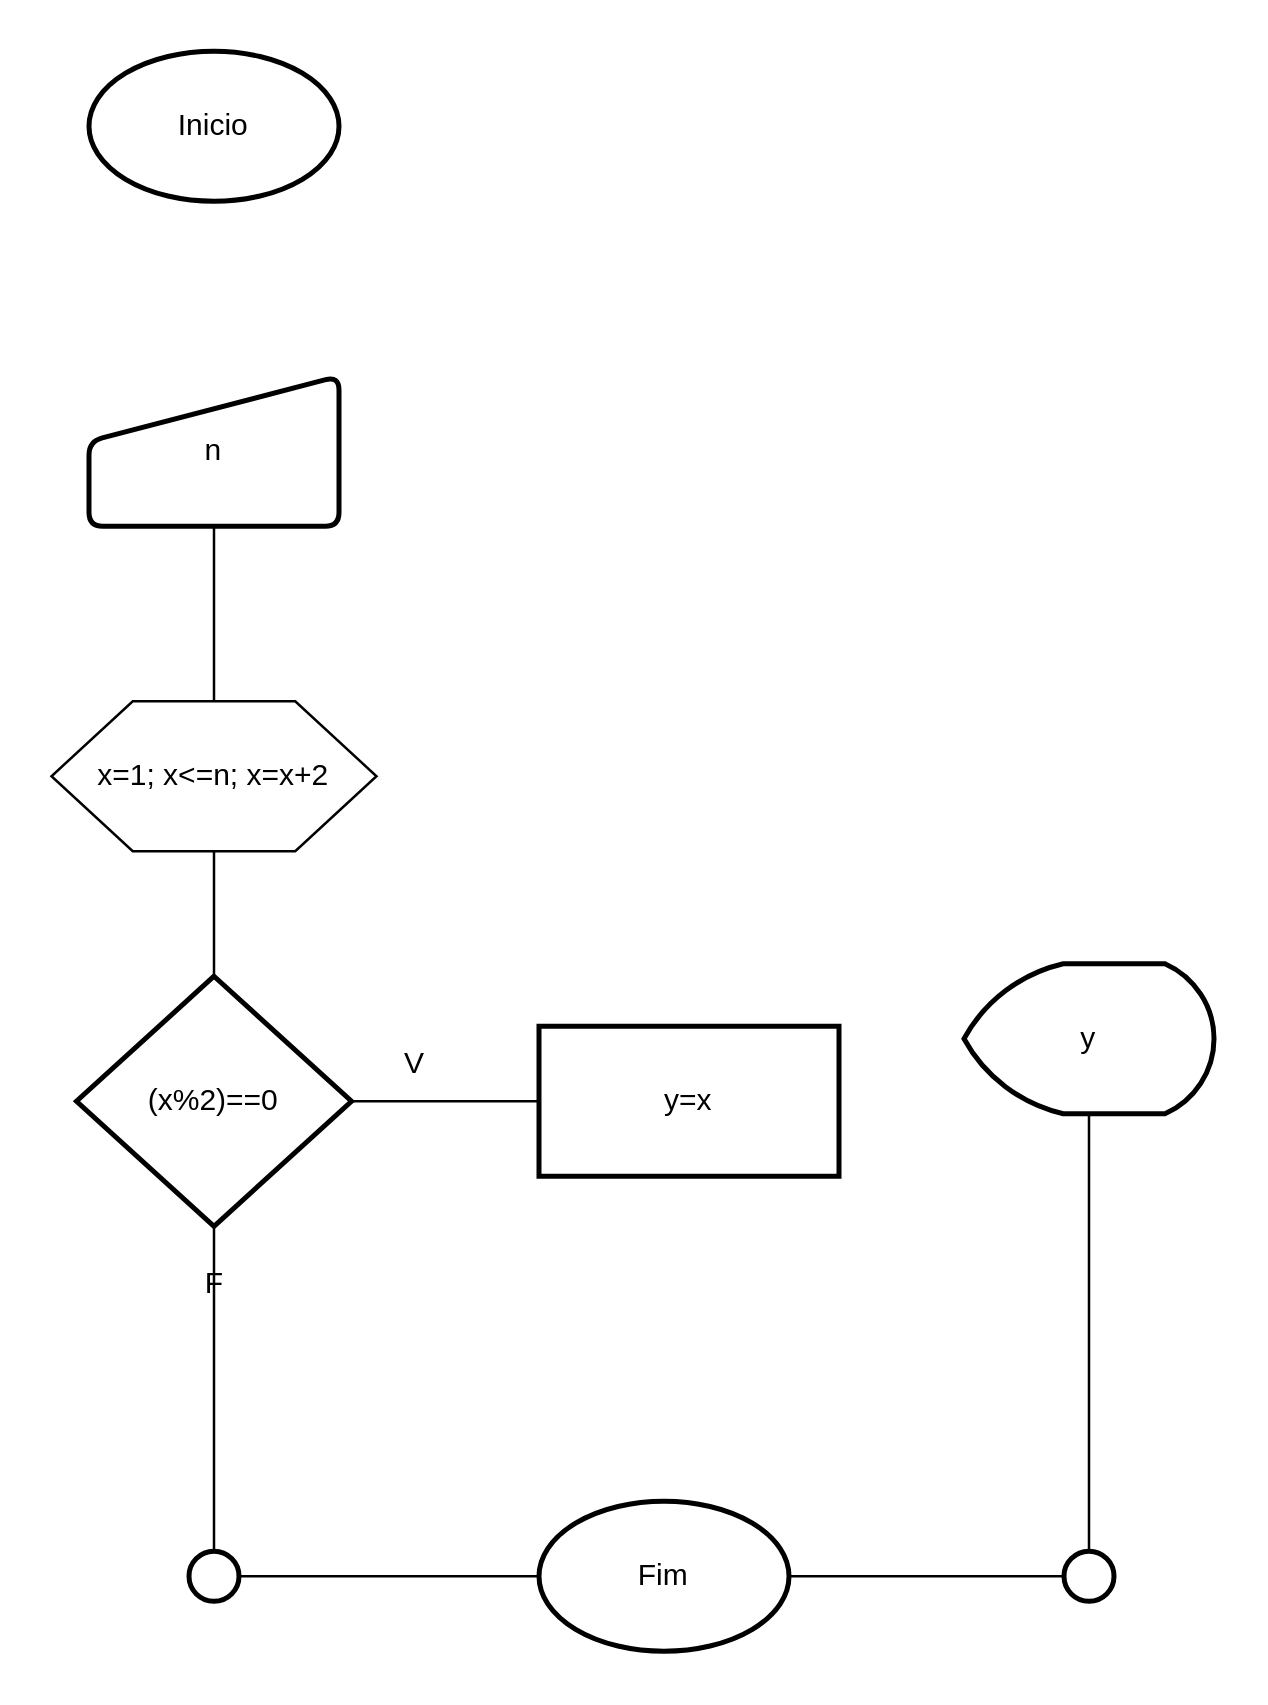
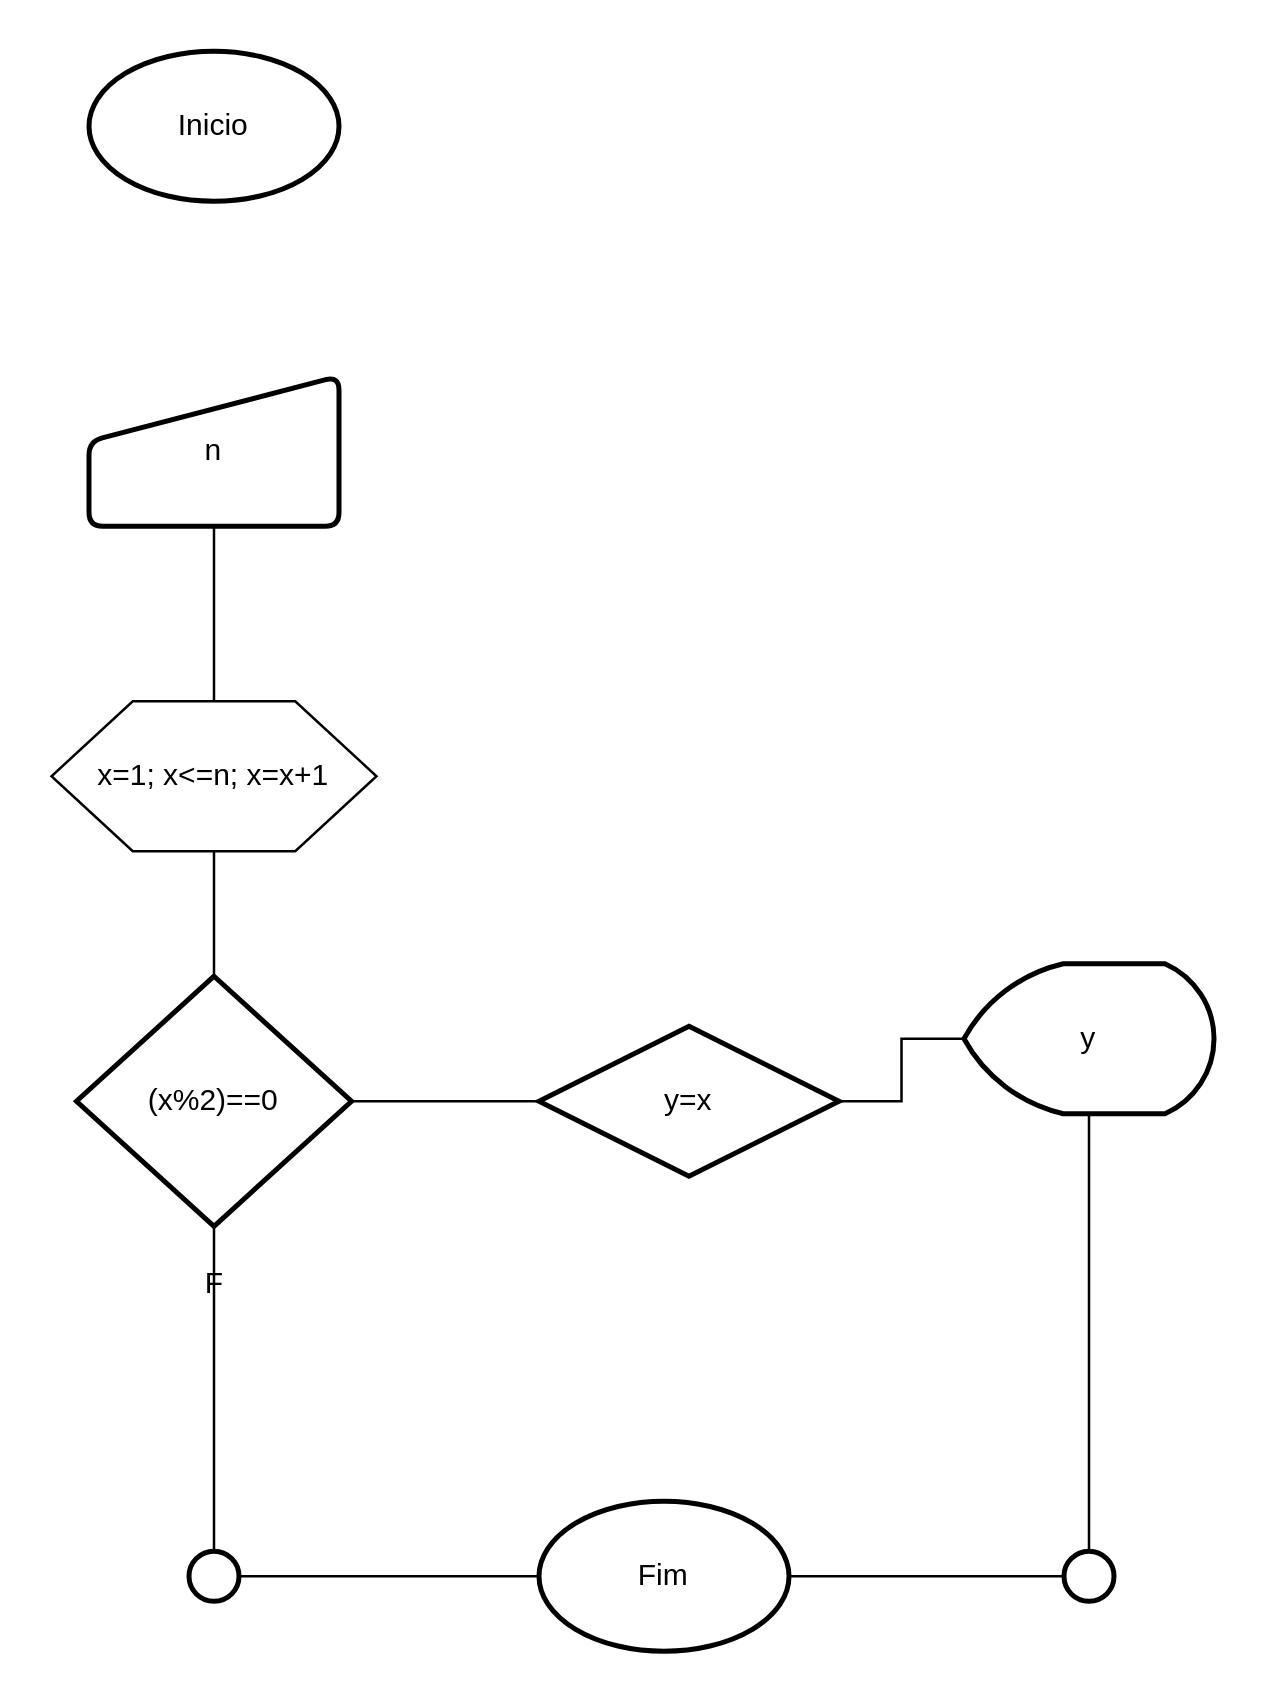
  <mxCell id="0" />
  <mxCell id="1" parent="0" />
  <mxCell id="2" value="Inicio" style="strokeWidth=2;html=1;shape=mxgraph.flowchart.start_1;whiteSpace=wrap;" vertex="1" parent="1"><mxGeometry x="35" y="20" width="100" height="60" as="geometry" /></mxCell>
  <mxCell id="3" value="" style="edgeStyle=orthogonalEdgeStyle;rounded=0;orthogonalLoop=1;jettySize=auto;html=1;endArrow=none;endFill=0;" edge="1" parent="1" source="4" target="6"><mxGeometry relative="1" as="geometry" /></mxCell>
  <mxCell id="4" value="n" style="html=1;strokeWidth=2;shape=manualInput;whiteSpace=wrap;rounded=1;size=26;arcSize=11;" vertex="1" parent="1"><mxGeometry x="35" y="150" width="100" height="60" as="geometry" /></mxCell>
  <mxCell id="5" value="" style="edgeStyle=orthogonalEdgeStyle;rounded=0;orthogonalLoop=1;jettySize=auto;html=1;endArrow=none;endFill=0;" edge="1" parent="1" source="6"><mxGeometry relative="1" as="geometry"><mxPoint x="85" y="390" as="targetPoint" /></mxGeometry></mxCell>
- <mxCell id="6" value="x=1; x&amp;lt;=n; x=x+2" style="shape=hexagon;perimeter=hexagonPerimeter2;whiteSpace=wrap;html=1;size=0.25" vertex="1" parent="1"><mxGeometry x="20" y="280" width="130" height="60" as="geometry" /></mxCell>
+ <mxCell id="6" value="x=1; x&amp;lt;=n; x=x+1" style="shape=hexagon;perimeter=hexagonPerimeter2;whiteSpace=wrap;html=1;size=0.25" vertex="1" parent="1"><mxGeometry x="20" y="280" width="130" height="60" as="geometry" /></mxCell>
  <mxCell id="7" value="" style="edgeStyle=orthogonalEdgeStyle;rounded=0;orthogonalLoop=1;jettySize=auto;html=1;endArrow=none;endFill=0;" edge="1" parent="1" source="9" target="11"><mxGeometry relative="1" as="geometry" /></mxCell>
  <mxCell id="8" style="edgeStyle=orthogonalEdgeStyle;rounded=0;orthogonalLoop=1;jettySize=auto;html=1;entryX=0.5;entryY=0;entryDx=0;entryDy=0;endArrow=none;endFill=0;" edge="1" parent="1" source="9" target="19"><mxGeometry relative="1" as="geometry" /></mxCell>
  <mxCell id="9" value="(x%2)==0" style="strokeWidth=2;html=1;shape=mxgraph.flowchart.decision;whiteSpace=wrap;" vertex="1" parent="1"><mxGeometry x="30" y="390" width="110" height="100" as="geometry" /></mxCell>
- <mxCell id="11" value="y=x" style="whiteSpace=wrap;html=1;strokeWidth=2;" vertex="1" parent="1"><mxGeometry x="215" y="410" width="120" height="60" as="geometry" /></mxCell>
+ <mxCell id="10" value="" style="edgeStyle=orthogonalEdgeStyle;rounded=0;orthogonalLoop=1;jettySize=auto;html=1;endArrow=none;endFill=0;" edge="1" parent="1" source="11" target="13"><mxGeometry relative="1" as="geometry" /></mxCell>
+ <mxCell id="11" value="y=x" style="rhombus;whiteSpace=wrap;html=1;strokeWidth=2;" vertex="1" parent="1"><mxGeometry x="215" y="410" width="120" height="60" as="geometry" /></mxCell>
  <mxCell id="12" value="" style="edgeStyle=orthogonalEdgeStyle;rounded=0;orthogonalLoop=1;jettySize=auto;html=1;endArrow=none;endFill=0;" edge="1" parent="1" source="13" target="17"><mxGeometry relative="1" as="geometry" /></mxCell>
  <mxCell id="13" value="y" style="strokeWidth=2;html=1;shape=mxgraph.flowchart.display;whiteSpace=wrap;" vertex="1" parent="1"><mxGeometry x="385" y="385" width="100" height="60" as="geometry" /></mxCell>
  <mxCell id="14" value="" style="edgeStyle=orthogonalEdgeStyle;rounded=0;orthogonalLoop=1;jettySize=auto;html=1;endArrow=none;endFill=0;" edge="1" parent="1" source="15" target="17"><mxGeometry relative="1" as="geometry" /></mxCell>
  <mxCell id="15" value="Fim" style="strokeWidth=2;html=1;shape=mxgraph.flowchart.start_1;whiteSpace=wrap;" vertex="1" parent="1"><mxGeometry x="215" y="600" width="100" height="60" as="geometry" /></mxCell>
- <mxCell id="16" value="V" style="text;html=1;align=center;verticalAlign=middle;resizable=0;points=[];autosize=1;strokeColor=none;fillColor=none;" vertex="1" parent="1"><mxGeometry x="150" y="410" width="30" height="30" as="geometry" /></mxCell>
  <mxCell id="17" value="" style="ellipse;whiteSpace=wrap;html=1;strokeWidth=2;" vertex="1" parent="1"><mxGeometry x="425" y="620" width="20" height="20" as="geometry" /></mxCell>
  <mxCell id="18" style="edgeStyle=orthogonalEdgeStyle;rounded=0;orthogonalLoop=1;jettySize=auto;html=1;endArrow=none;endFill=0;" edge="1" parent="1" source="19" target="15"><mxGeometry relative="1" as="geometry" /></mxCell>
  <mxCell id="19" value="" style="ellipse;whiteSpace=wrap;html=1;strokeWidth=2;" vertex="1" parent="1"><mxGeometry x="75" y="620" width="20" height="20" as="geometry" /></mxCell>
  <mxCell id="20" value="F" style="text;html=1;align=center;verticalAlign=middle;resizable=0;points=[];autosize=1;strokeColor=none;fillColor=none;" vertex="1" parent="1"><mxGeometry x="70" y="498" width="30" height="30" as="geometry" /></mxCell>
